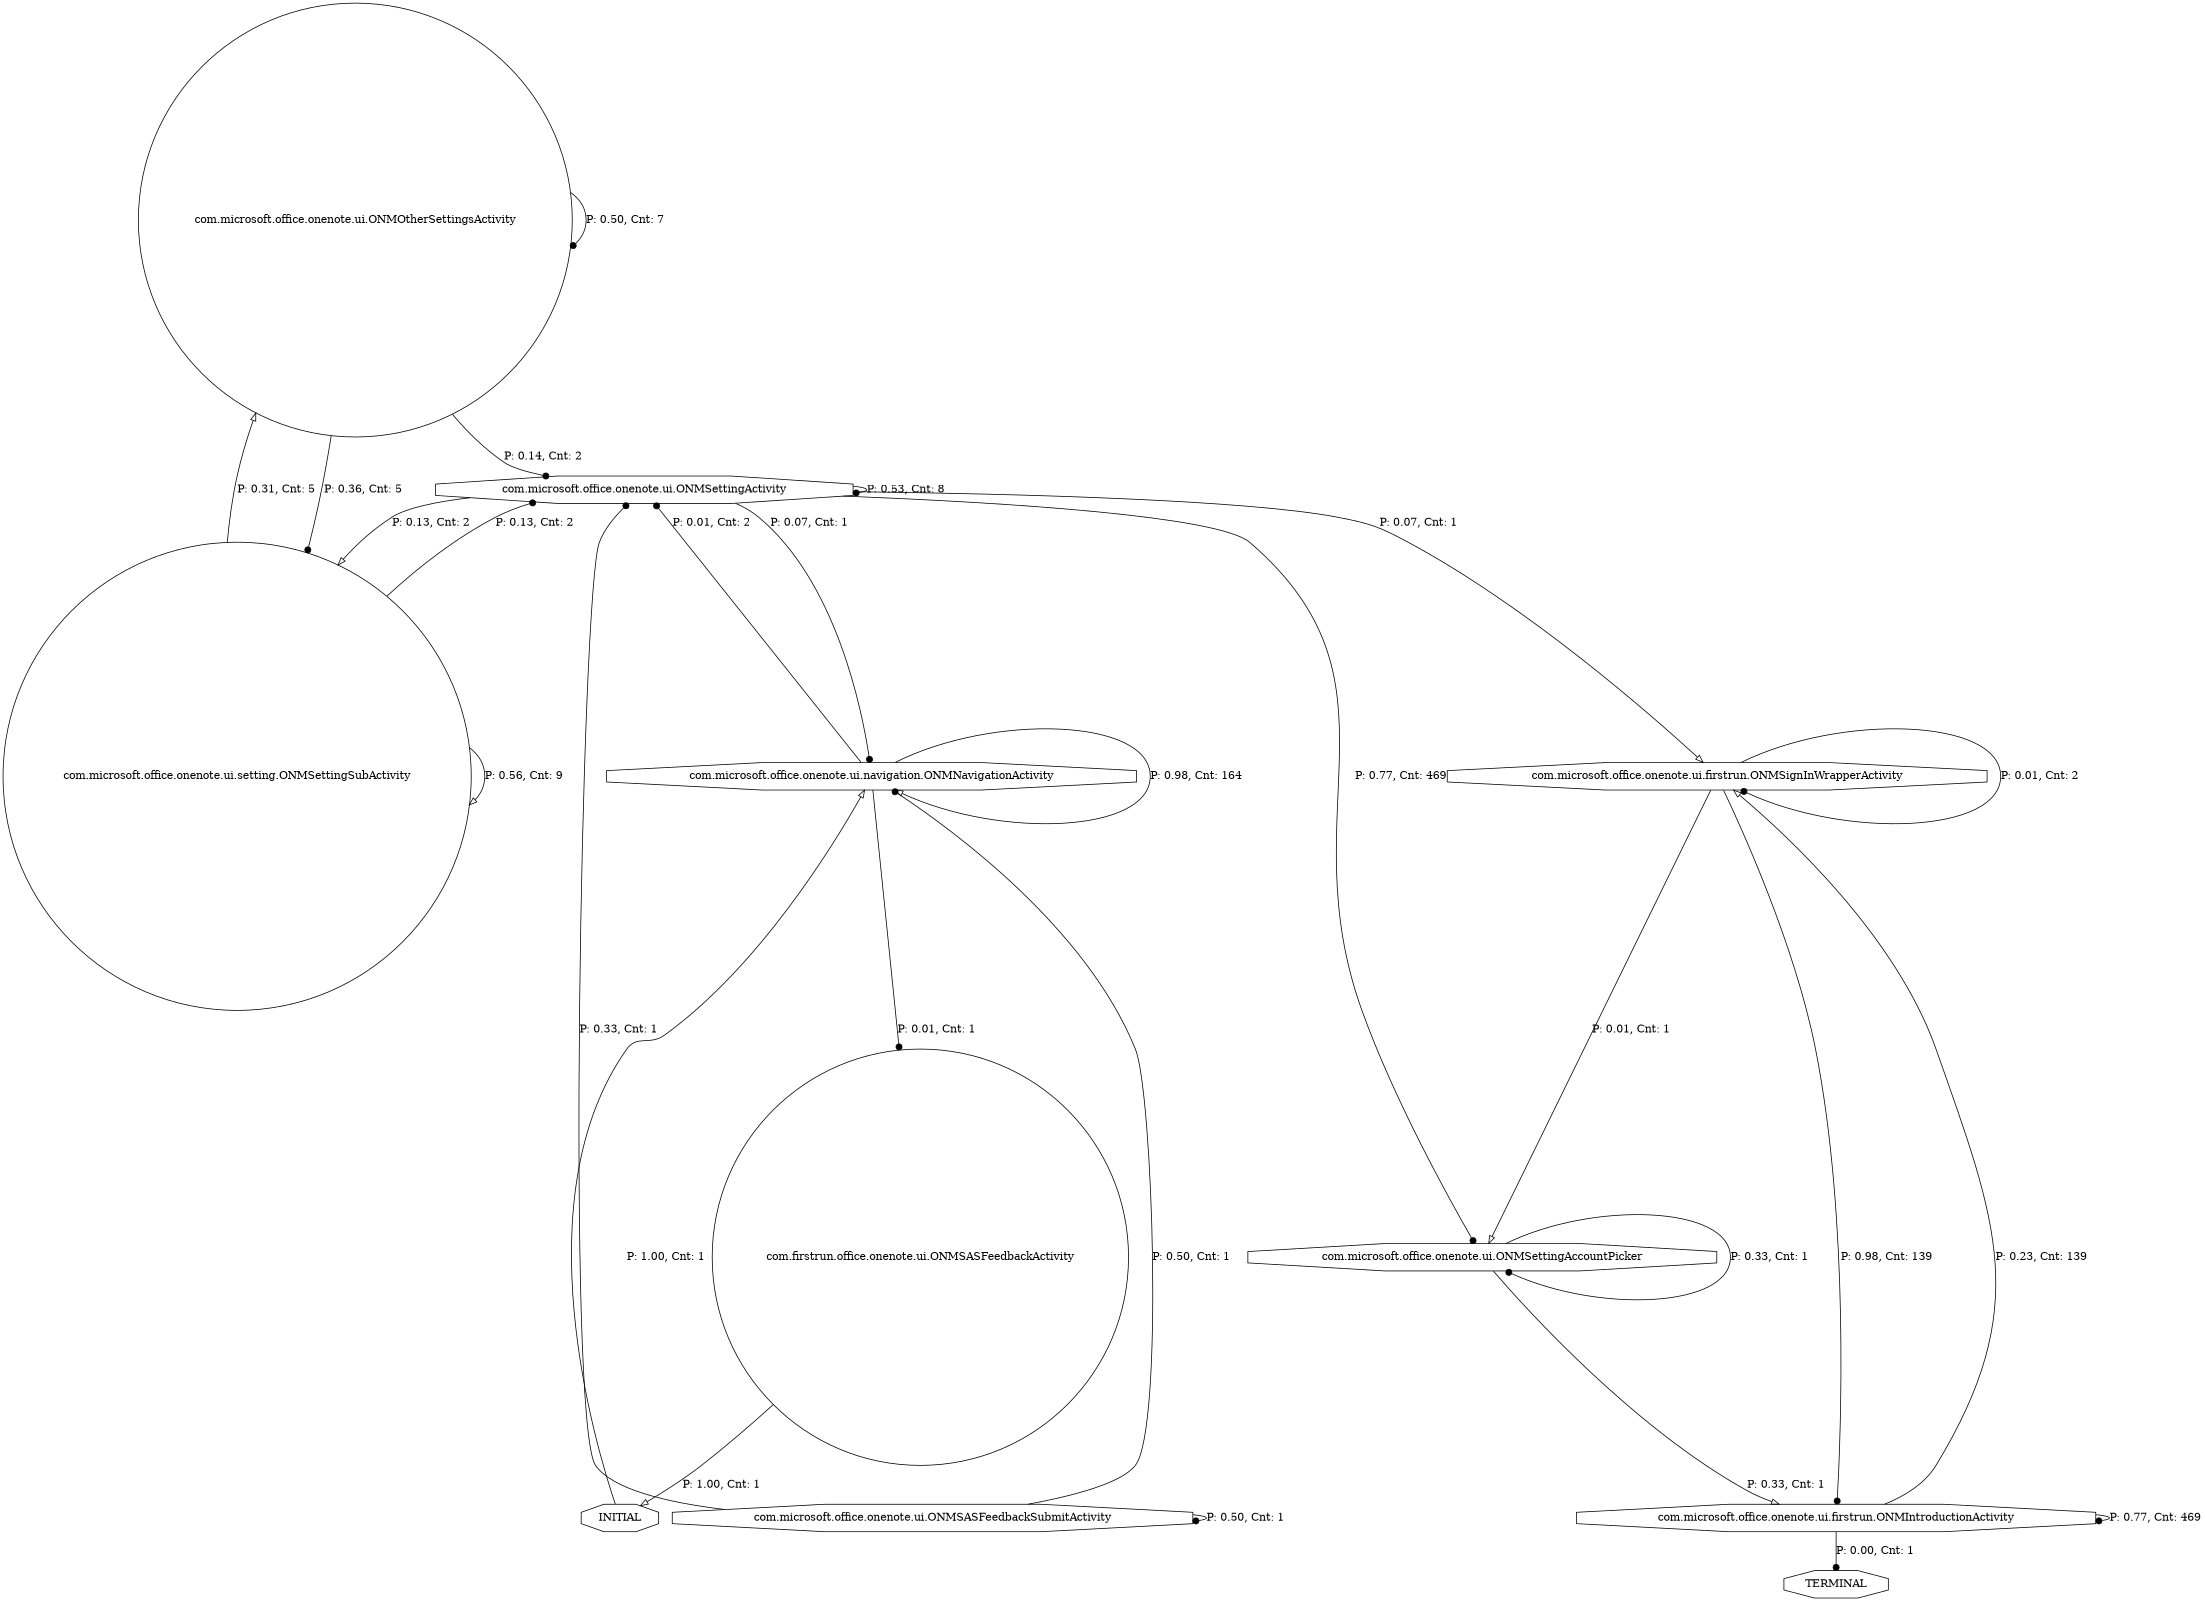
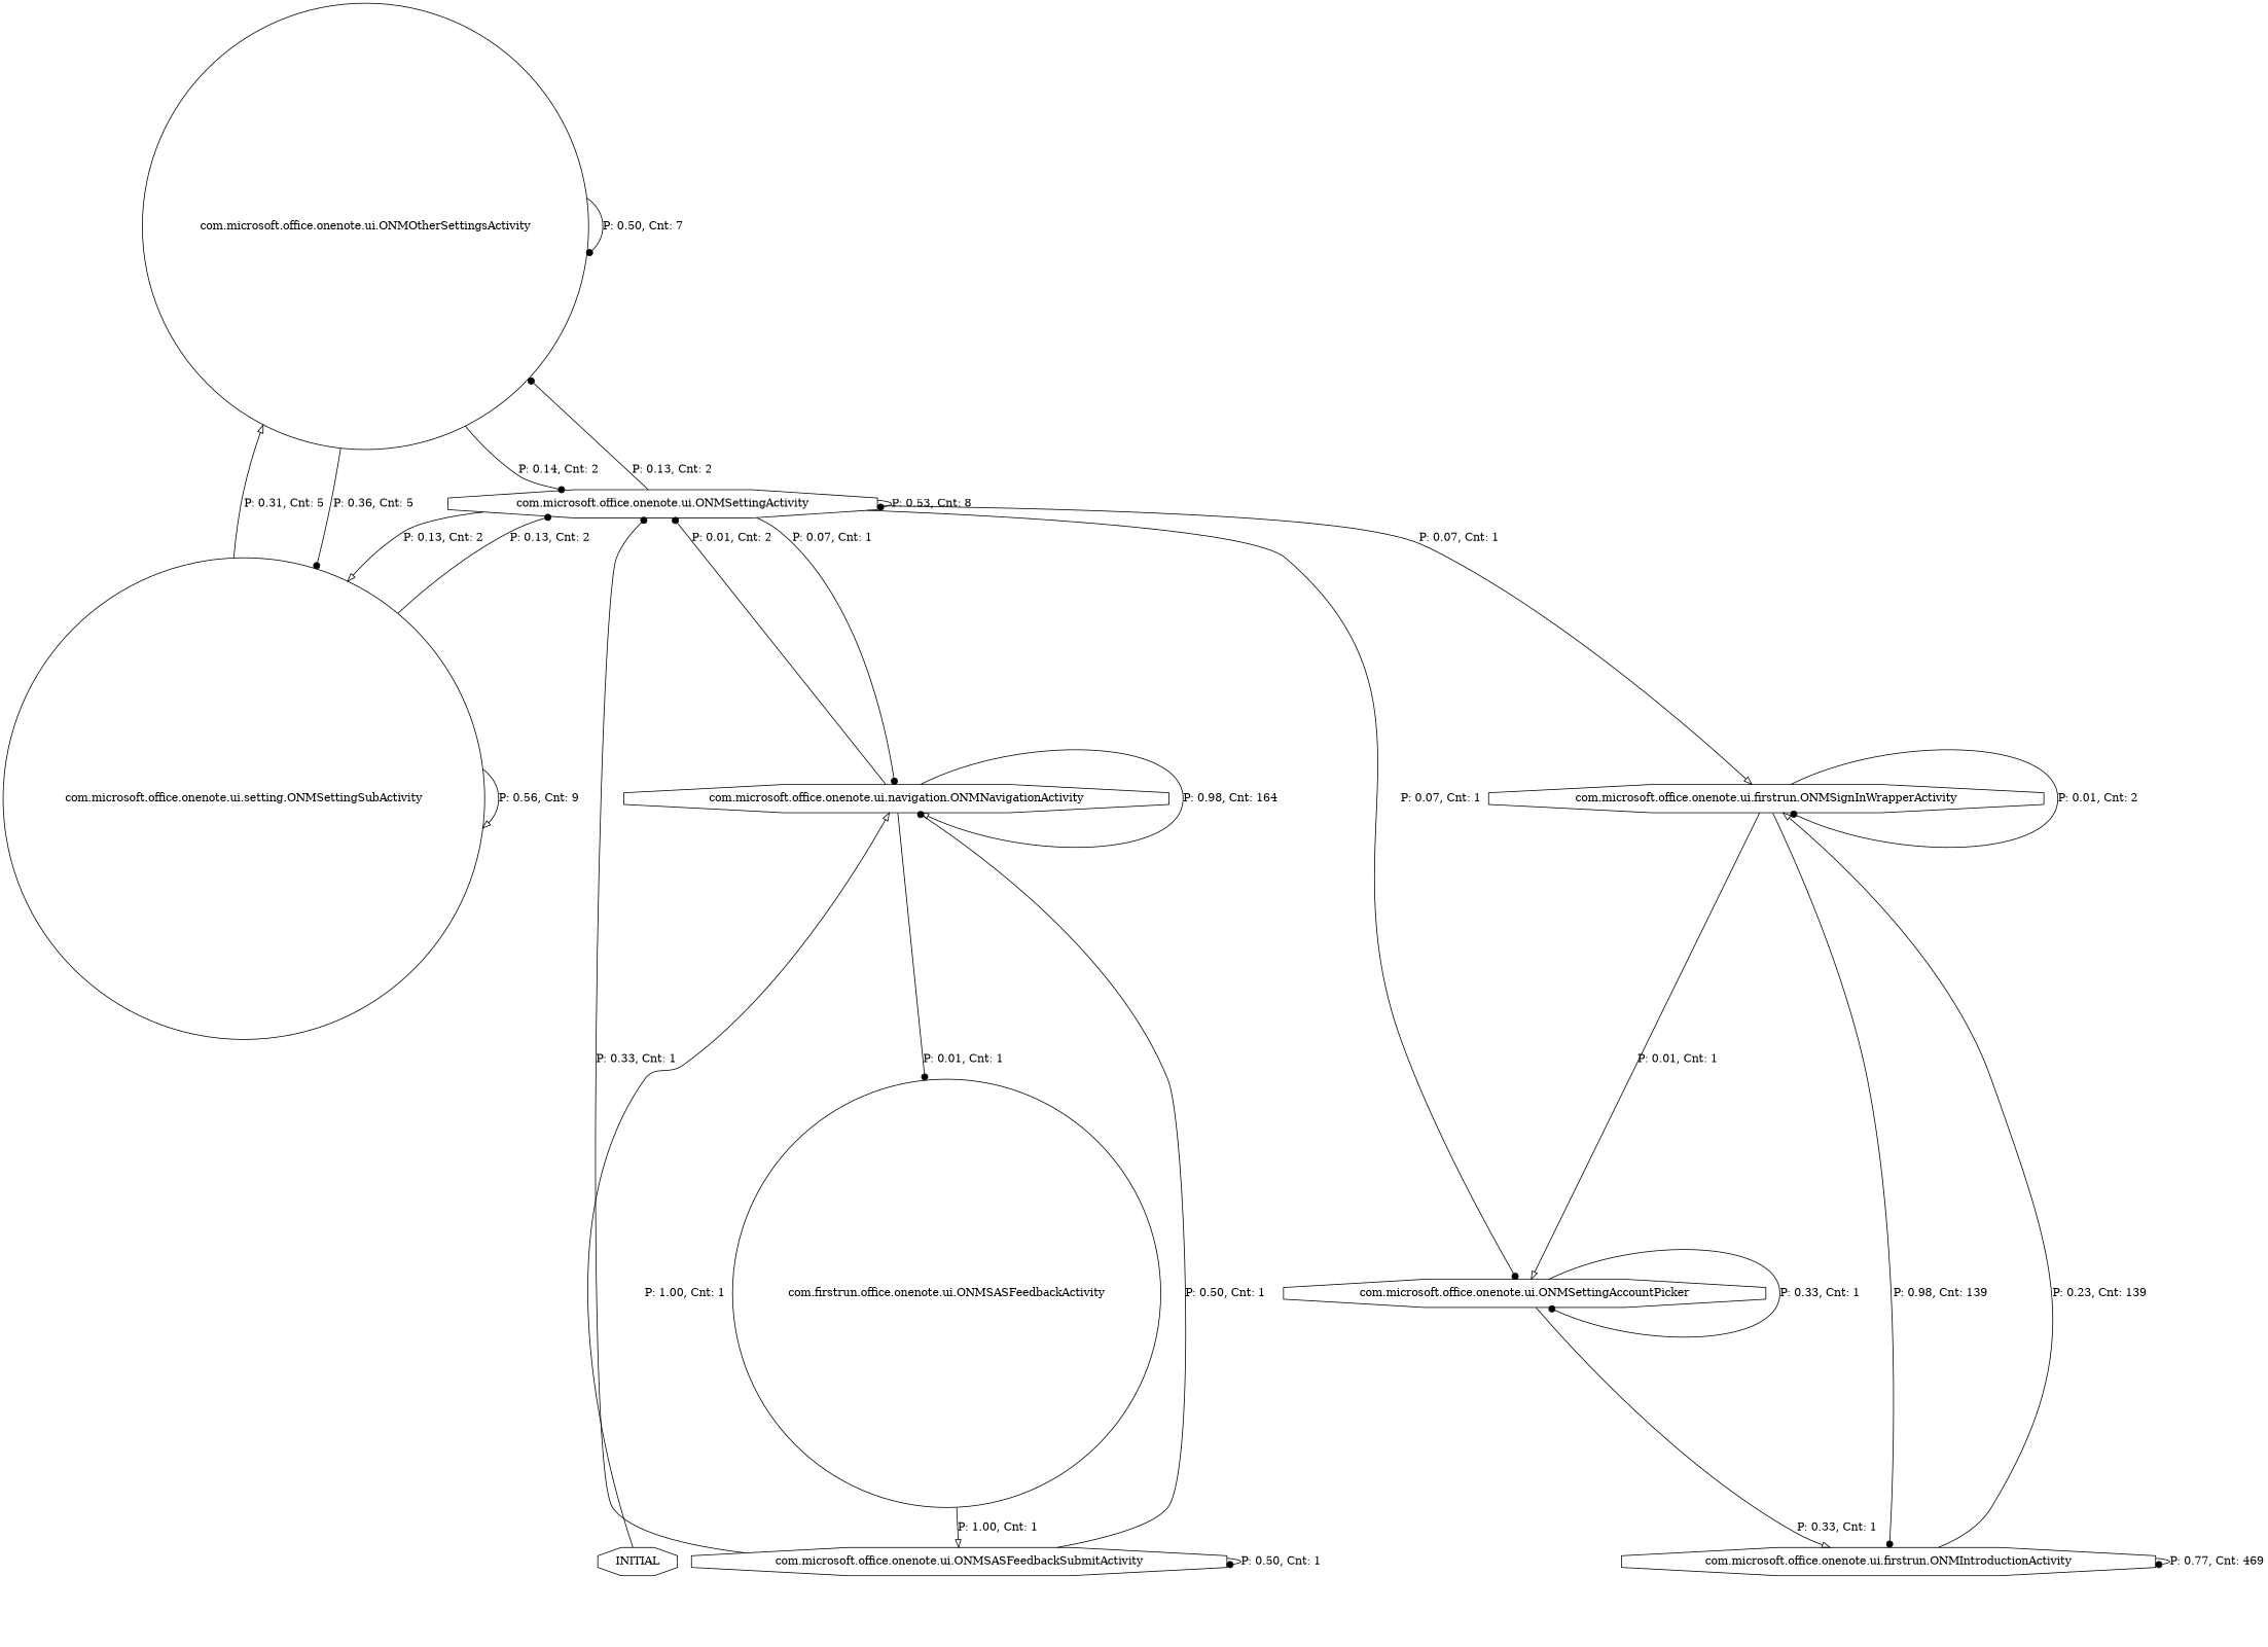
  digraph {
    node [shape=octagon]
    edge [arrowhead=dot]
    n1 [label="com.microsoft.office.onenote.ui.ONMOtherSettingsActivity" shape=circle]
    n2 [label="com.microsoft.office.onenote.ui.ONMSettingActivity"]
    n3 [label="com.microsoft.office.onenote.ui.setting.ONMSettingSubActivity" shape=circle]
    n4 [label="com.microsoft.office.onenote.ui.navigation.ONMNavigationActivity"]
    n5 [label="com.microsoft.office.onenote.ui.ONMSettingAccountPicker"]
    n6 [label="com.microsoft.office.onenote.ui.firstrun.ONMSignInWrapperActivity"]
    n7 [label="com.firstrun.office.onenote.ui.ONMSASFeedbackActivity" shape=circle]
    n8 [label="com.microsoft.office.onenote.ui.ONMSASFeedbackSubmitActivity"]
    n9 [label="com.microsoft.office.onenote.ui.firstrun.ONMIntroductionActivity"]
-   n10 [label=TERMINAL]
    n11 [label=INITIAL]
    n1 -> n1 [label="P: 0.50, Cnt: 7"]
    n1 -> n2 [label="P: 0.14, Cnt: 2"]
    n1 -> n3 [label="P: 0.36, Cnt: 5"]
+   n2 -> n1 [label="P: 0.13, Cnt: 2"]
    n2 -> n2 [label="P: 0.53, Cnt: 8"]
    n2 -> n3 [arrowhead=onormal label="P: 0.13, Cnt: 2"]
    n2 -> n4 [label="P: 0.07, Cnt: 1"]
-   n2 -> n5 [label="P: 0.77, Cnt: 469"]
+   n2 -> n5 [label="P: 0.07, Cnt: 1"]
    n2 -> n6 [arrowhead=onormal label="P: 0.07, Cnt: 1"]
    n3 -> n1 [arrowhead=onormal label="P: 0.31, Cnt: 5"]
    n3 -> n2 [label="P: 0.13, Cnt: 2"]
    n3 -> n3 [arrowhead=onormal label="P: 0.56, Cnt: 9"]
    n4 -> n2 [label="P: 0.01, Cnt: 2"]
    n4 -> n4 [arrowhead=onormal label="P: 0.98, Cnt: 164"]
    n4 -> n7 [label="P: 0.01, Cnt: 1"]
    n5 -> n5 [label="P: 0.33, Cnt: 1"]
    n5 -> n9 [arrowhead=onormal label="P: 0.33, Cnt: 1"]
    n6 -> n5 [arrowhead=onormal label="P: 0.01, Cnt: 1"]
    n6 -> n6 [label="P: 0.01, Cnt: 2"]
    n6 -> n9 [label="P: 0.98, Cnt: 139"]
-   n7 -> n11 [arrowhead=onormal label="P: 1.00, Cnt: 1"]
+   n7 -> n8 [arrowhead=onormal label="P: 1.00, Cnt: 1"]
    n8 -> n2 [label="P: 0.33, Cnt: 1"]
    n8 -> n4 [label="P: 0.50, Cnt: 1"]
    n8 -> n8 [label="P: 0.50, Cnt: 1"]
    n9 -> n6 [arrowhead=onormal label="P: 0.23, Cnt: 139"]
    n9 -> n9 [label="P: 0.77, Cnt: 469"]
-   n9 -> n10 [label="P: 0.00, Cnt: 1"]
    n11 -> n4 [arrowhead=onormal label="P: 1.00, Cnt: 1"]
  }
